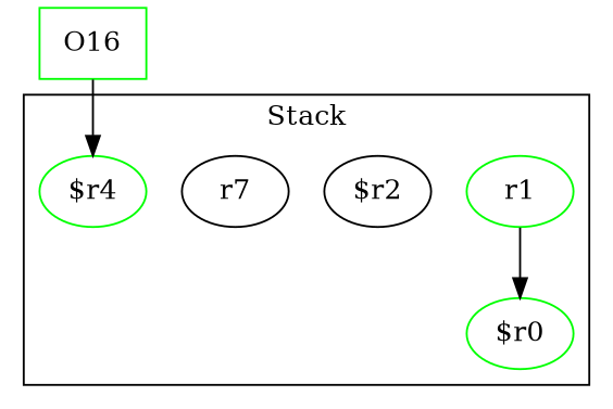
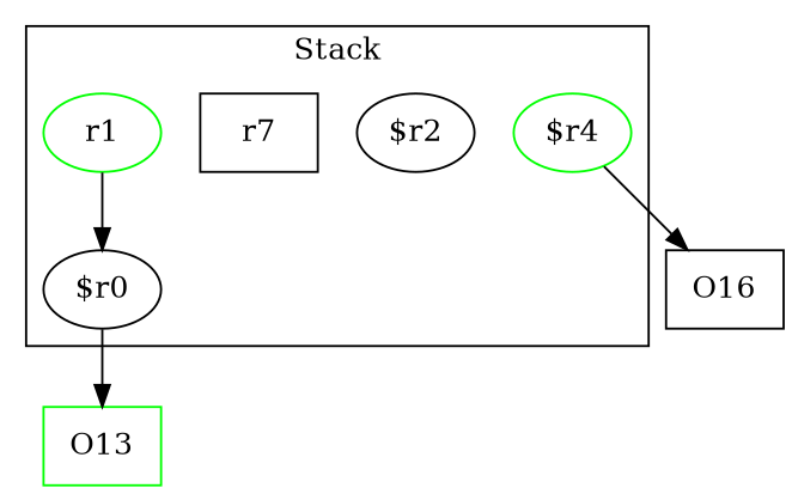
  digraph {
    rankDir=LR
    node [color=green]
    r1
    "$r2" [color=""]
-   "$r0"
-   r7 [color=""]
+   "$r0" [color=""]
+   r7 [shape=box color=""]
    "$r4"
-   O16 [shape=box]
+   O13 [shape=box]
+   O16 [color=black shape=box]
    subgraph cluster_1 {
      label=Stack
      r1
      "$r2"
      "$r0"
      r7
      "$r4"
    }
    r1 -> "$r0"
-   O16 -> "$r4"
+   "$r0" -> O13
+   "$r4" -> O16
  }
